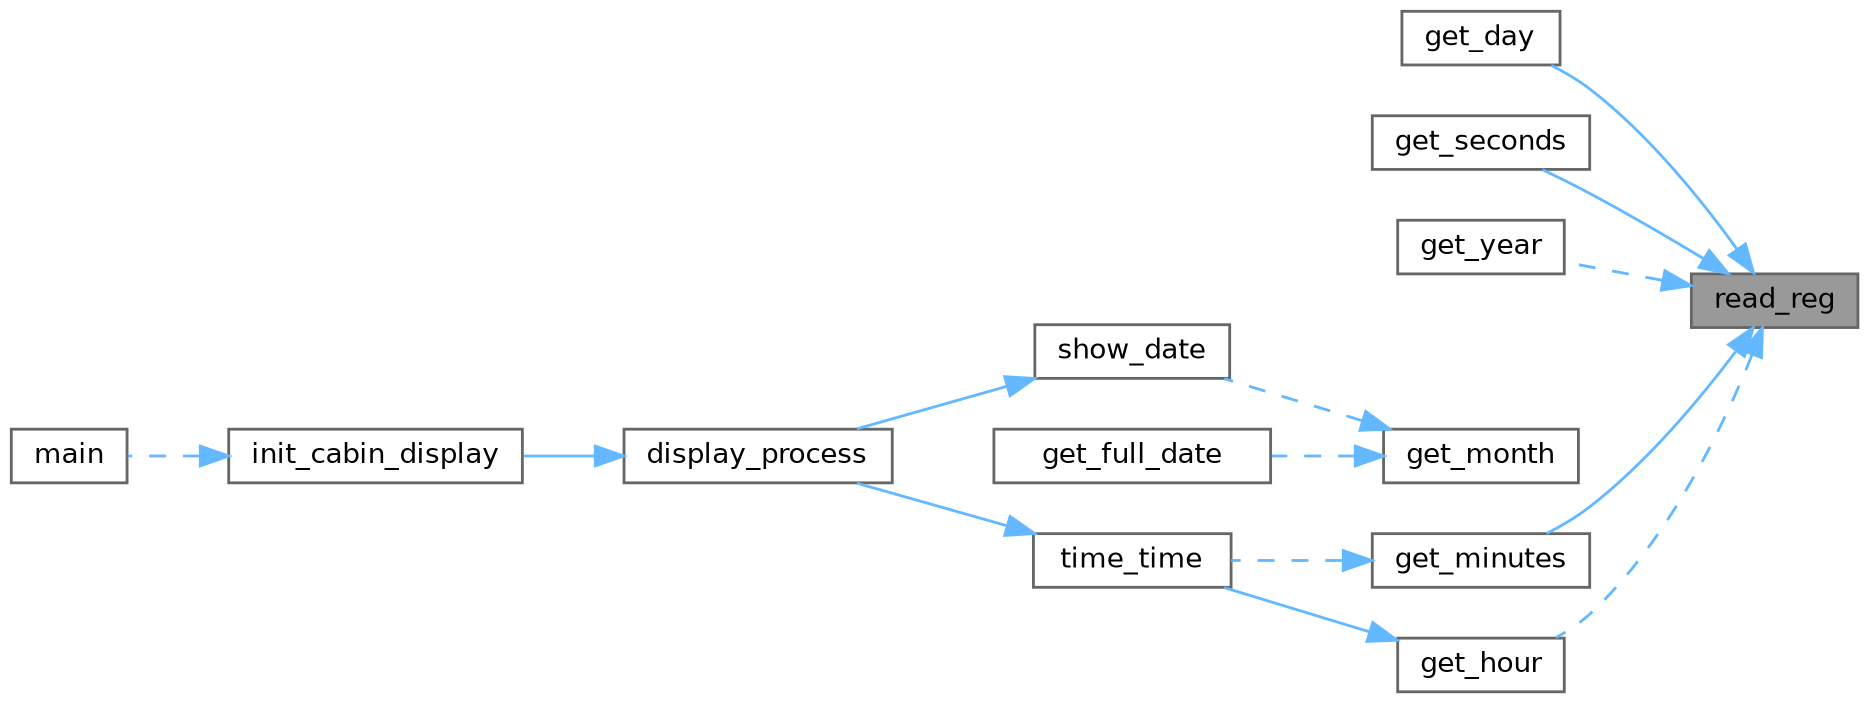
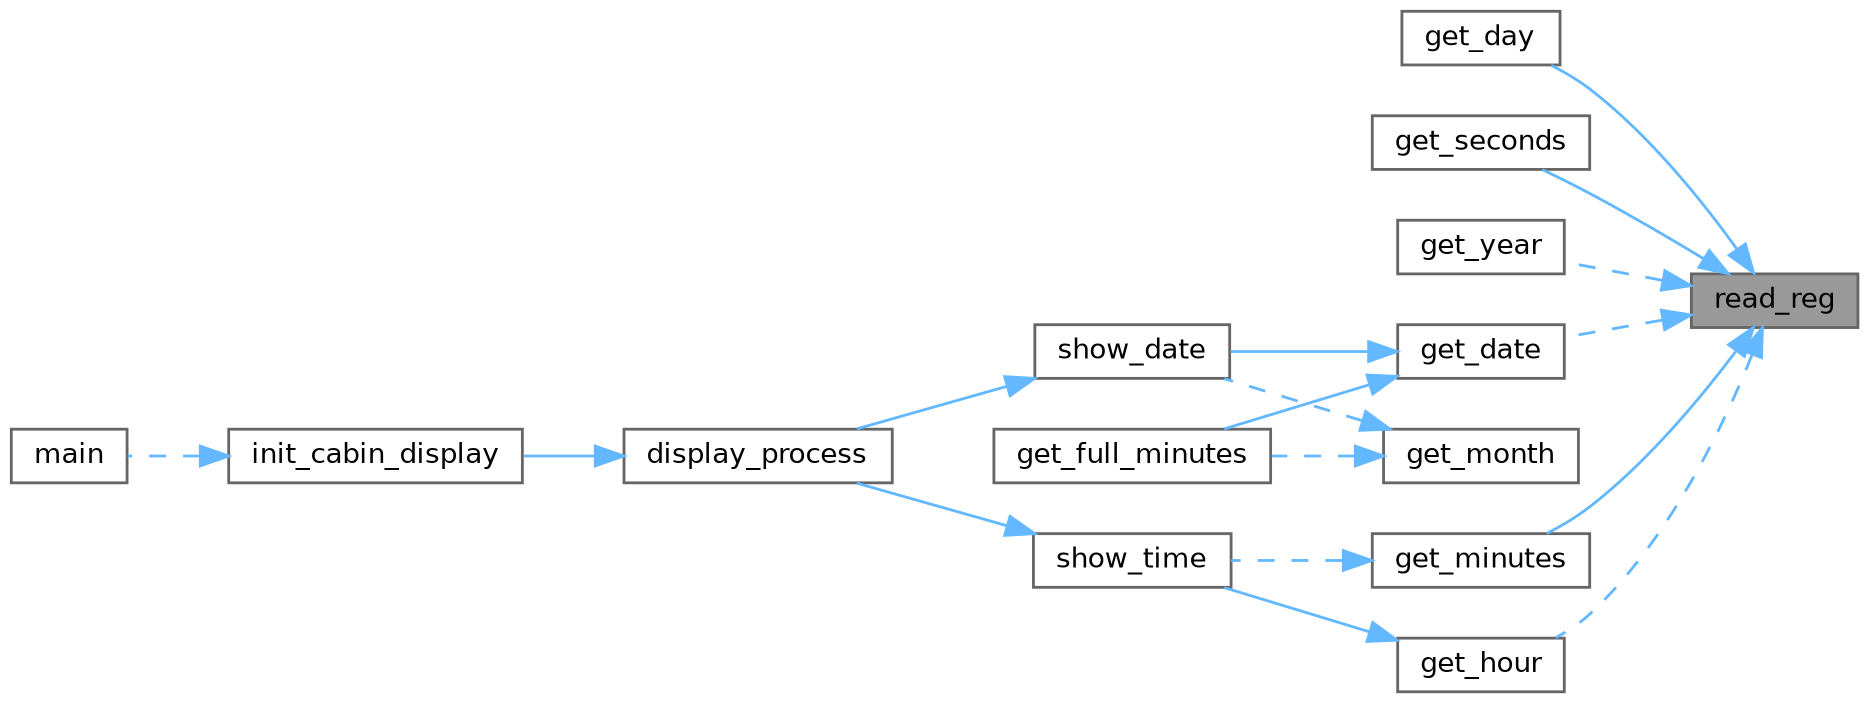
  digraph {
    rankdir=RL
    node [color=grey40 fillcolor=white fontname=Helvetica fontsize=10 shape=box style=filled]
    edge [color=steelblue1 dir=back fontname=Helvetica fontsize=10 labelfontname=Helvetica labelfontsize=10 style=solid]
    n1 [color=gray40 fillcolor=grey60 fontcolor=black height=0.2 label=read_reg width=0.4]
+   n2 [height=0.2 label=get_date width=0.4]
    n3 [height=0.2 label=get_day width=0.4]
    n4 [height=0.2 label=get_hour width=0.4]
    n5 [height=0.2 label=get_minutes width=0.4]
    n6 [height=0.2 label=get_seconds width=0.4]
    n7 [height=0.2 label=get_year width=0.4]
-   n8 [height=0.2 label=get_full_date width=0.4]
+   n8 [height=0.2 label=get_full_minutes width=0.4]
    n9 [height=0.2 label=show_date width=0.4]
-   n10 [height=0.2 label=time_time width=0.4]
+   n10 [height=0.2 label=show_time width=0.4]
    n11 [height=0.2 label=get_month width=0.4]
    n12 [height=0.2 label=display_process width=0.4]
    n13 [height=0.2 label=init_cabin_display width=0.4]
    n14 [height=0.2 label=main width=0.4]
+   n1 -> n2 [style=dashed]
    n1 -> n3
    n1 -> n4 [style=dashed]
    n1 -> n5
    n1 -> n6
    n1 -> n7 [style=dashed]
+   n2 -> n8
+   n2 -> n9
    n4 -> n10
    n5 -> n10 [style=dashed]
    n9 -> n12
    n10 -> n12
    n11 -> n8 [style=dashed]
    n11 -> n9 [style=dashed]
    n12 -> n13
    n13 -> n14 [style=dashed]
  }
